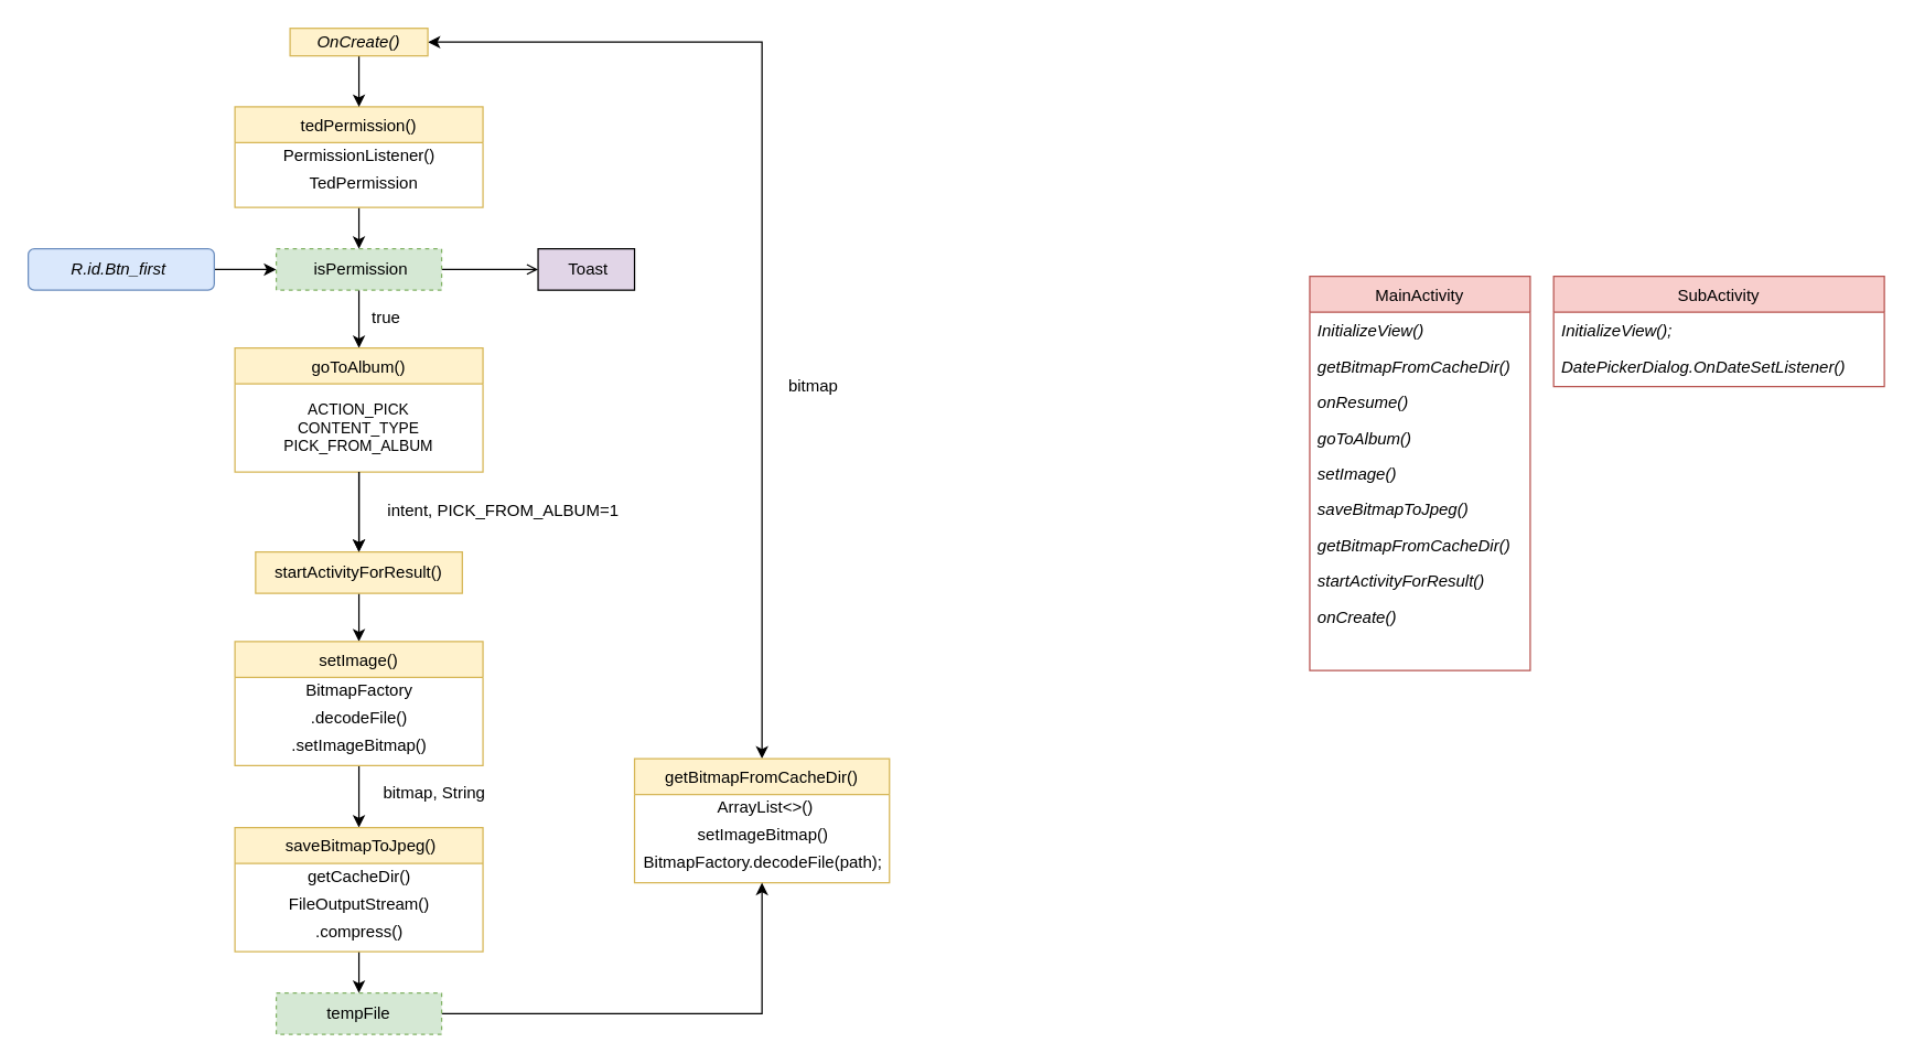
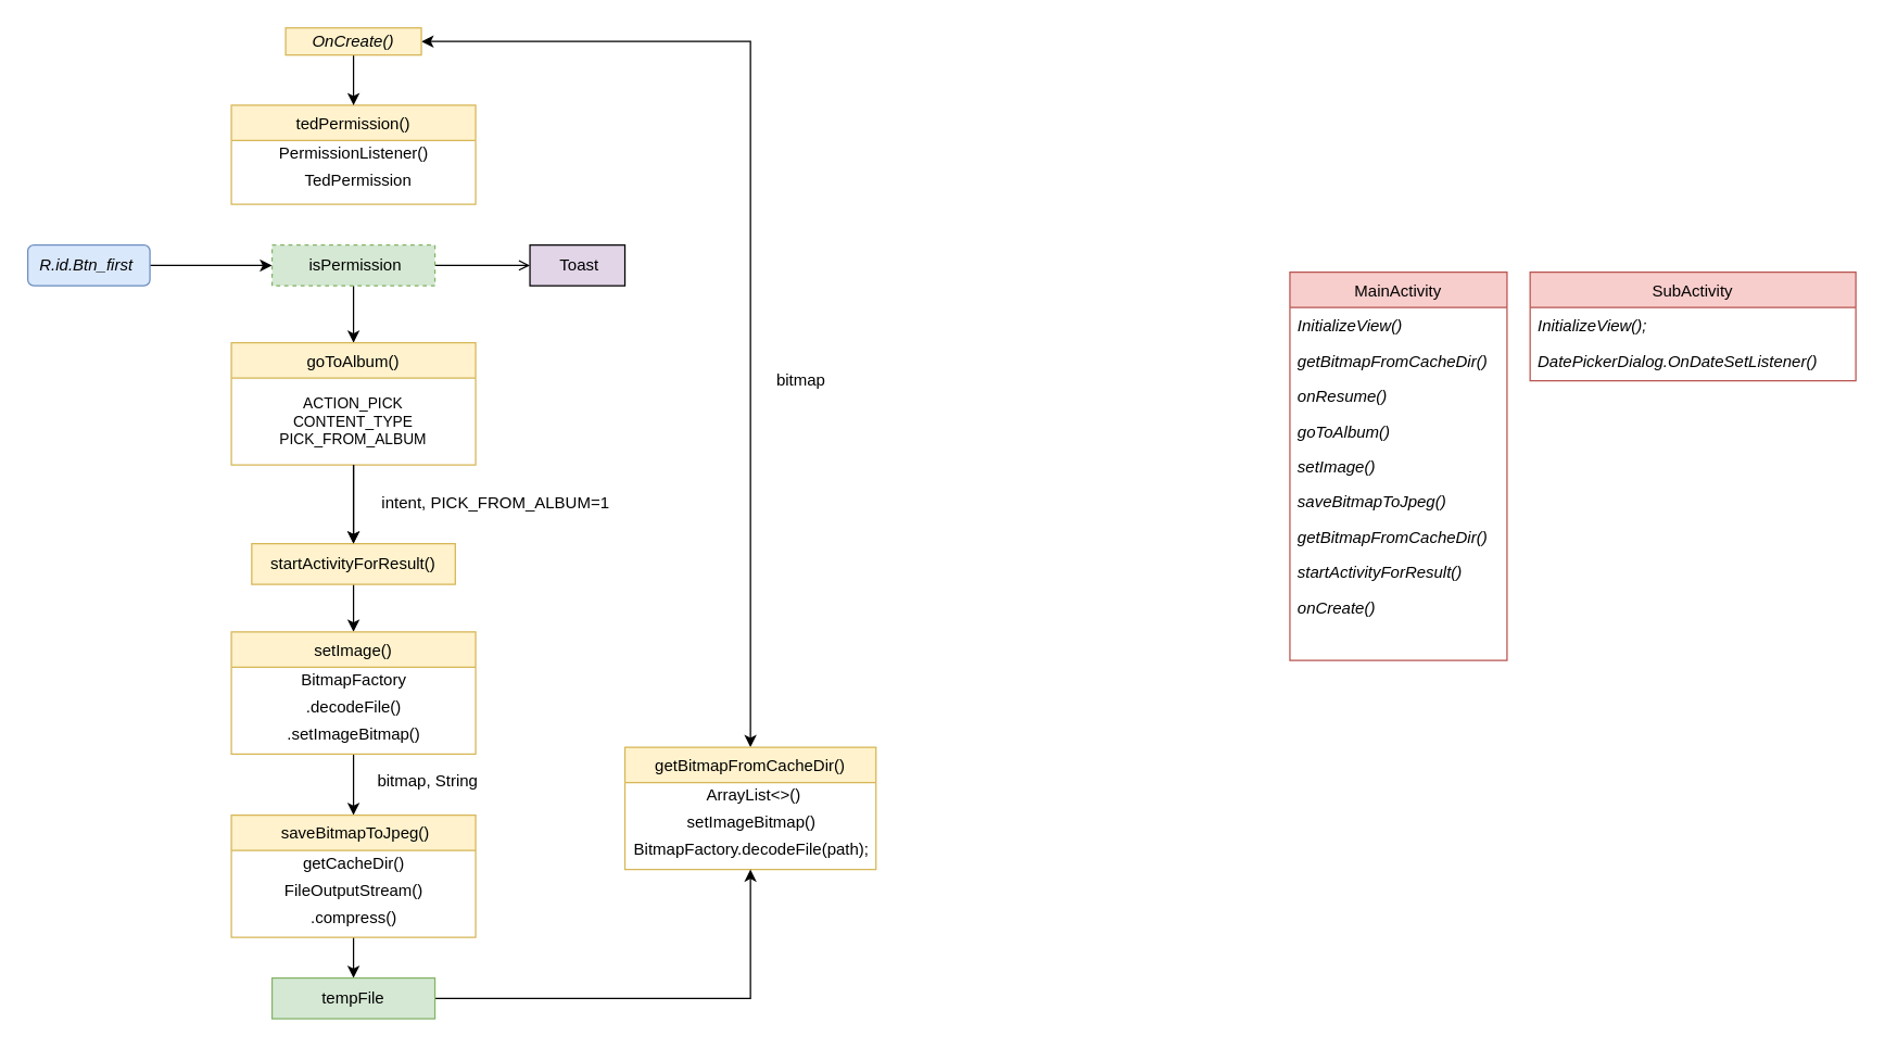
  <mxCell id="0" />
  <mxCell id="1" parent="0" />
  <mxCell id="2" value="MainActivity" style="swimlane;fontStyle=0;align=center;verticalAlign=top;childLayout=stackLayout;horizontal=1;startSize=26;horizontalStack=0;resizeParent=1;resizeLast=0;collapsible=1;marginBottom=0;rounded=0;shadow=0;strokeWidth=1;fillColor=#f8cecc;strokeColor=#b85450;" parent="1" vertex="1"><mxGeometry x="950" y="200" width="160" height="286" as="geometry"><mxRectangle x="230" y="140" width="160" height="26" as="alternateBounds" /></mxGeometry></mxCell>
  <mxCell id="3" value="InitializeView()" style="text;align=left;verticalAlign=top;spacingLeft=4;spacingRight=4;overflow=hidden;rotatable=0;points=[[0,0.5],[1,0.5]];portConstraint=eastwest;fontStyle=2" parent="2" vertex="1"><mxGeometry y="26" width="160" height="26" as="geometry" /></mxCell>
  <mxCell id="4" value="getBitmapFromCacheDir()" style="text;align=left;verticalAlign=top;spacingLeft=4;spacingRight=4;overflow=hidden;rotatable=0;points=[[0,0.5],[1,0.5]];portConstraint=eastwest;rounded=0;shadow=0;html=0;fontStyle=2" parent="2" vertex="1"><mxGeometry y="52" width="160" height="26" as="geometry" /></mxCell>
  <mxCell id="5" value="onResume()" style="text;align=left;verticalAlign=top;spacingLeft=4;spacingRight=4;overflow=hidden;rotatable=0;points=[[0,0.5],[1,0.5]];portConstraint=eastwest;rounded=0;shadow=0;html=0;fontStyle=2" vertex="1" parent="2"><mxGeometry y="78" width="160" height="26" as="geometry" /></mxCell>
  <mxCell id="6" value=" goToAlbum()" style="text;align=left;verticalAlign=top;spacingLeft=4;spacingRight=4;overflow=hidden;rotatable=0;points=[[0,0.5],[1,0.5]];portConstraint=eastwest;rounded=0;shadow=0;html=0;fontStyle=2" vertex="1" parent="2"><mxGeometry y="104" width="160" height="26" as="geometry" /></mxCell>
  <mxCell id="7" value="setImage()" style="text;align=left;verticalAlign=top;spacingLeft=4;spacingRight=4;overflow=hidden;rotatable=0;points=[[0,0.5],[1,0.5]];portConstraint=eastwest;rounded=0;shadow=0;html=0;fontStyle=2" vertex="1" parent="2"><mxGeometry y="130" width="160" height="26" as="geometry" /></mxCell>
  <mxCell id="8" value="saveBitmapToJpeg()" style="text;align=left;verticalAlign=top;spacingLeft=4;spacingRight=4;overflow=hidden;rotatable=0;points=[[0,0.5],[1,0.5]];portConstraint=eastwest;rounded=0;shadow=0;html=0;fontStyle=2" vertex="1" parent="2"><mxGeometry y="156" width="160" height="26" as="geometry" /></mxCell>
  <mxCell id="9" value="getBitmapFromCacheDir()" style="text;align=left;verticalAlign=top;spacingLeft=4;spacingRight=4;overflow=hidden;rotatable=0;points=[[0,0.5],[1,0.5]];portConstraint=eastwest;rounded=0;shadow=0;html=0;fontStyle=2" vertex="1" parent="2"><mxGeometry y="182" width="160" height="26" as="geometry" /></mxCell>
  <mxCell id="10" value="startActivityForResult()" style="text;align=left;verticalAlign=top;spacingLeft=4;spacingRight=4;overflow=hidden;rotatable=0;points=[[0,0.5],[1,0.5]];portConstraint=eastwest;rounded=0;shadow=0;html=0;fontStyle=2" vertex="1" parent="2"><mxGeometry y="208" width="160" height="26" as="geometry" /></mxCell>
  <mxCell id="11" value="onCreate()" style="text;align=left;verticalAlign=top;spacingLeft=4;spacingRight=4;overflow=hidden;rotatable=0;points=[[0,0.5],[1,0.5]];portConstraint=eastwest;rounded=0;shadow=0;html=0;fontStyle=2" vertex="1" parent="2"><mxGeometry y="234" width="160" height="26" as="geometry" /></mxCell>
  <mxCell id="12" value="SubActivity" style="swimlane;fontStyle=0;align=center;verticalAlign=top;childLayout=stackLayout;horizontal=1;startSize=26;horizontalStack=0;resizeParent=1;resizeLast=0;collapsible=1;marginBottom=0;rounded=0;shadow=0;strokeWidth=1;fillColor=#f8cecc;strokeColor=#b85450;" parent="1" vertex="1"><mxGeometry x="1127" y="200" width="240" height="80" as="geometry"><mxRectangle x="550" y="140" width="160" height="26" as="alternateBounds" /></mxGeometry></mxCell>
  <mxCell id="13" value="InitializeView();" style="text;align=left;verticalAlign=top;spacingLeft=4;spacingRight=4;overflow=hidden;rotatable=0;points=[[0,0.5],[1,0.5]];portConstraint=eastwest;rounded=0;shadow=0;html=0;fontStyle=2" parent="12" vertex="1"><mxGeometry y="26" width="240" height="26" as="geometry" /></mxCell>
  <mxCell id="14" value="DatePickerDialog.OnDateSetListener()" style="text;align=left;verticalAlign=top;spacingLeft=4;spacingRight=4;overflow=hidden;rotatable=0;points=[[0,0.5],[1,0.5]];portConstraint=eastwest;rounded=0;shadow=0;html=0;fontStyle=2" parent="12" vertex="1"><mxGeometry y="52" width="240" height="26" as="geometry" /></mxCell>
- <mxCell id="15" style="edgeStyle=orthogonalEdgeStyle;rounded=0;orthogonalLoop=1;jettySize=auto;html=1;exitX=0.5;exitY=1;exitDx=0;exitDy=0;startArrow=none;startFill=0;strokeWidth=1;" edge="1" parent="1" source="16" target="26"><mxGeometry relative="1" as="geometry" /></mxCell>
  <mxCell id="16" value="tedPermission()" style="swimlane;fontStyle=0;align=center;verticalAlign=top;childLayout=stackLayout;horizontal=1;startSize=26;horizontalStack=0;resizeParent=1;resizeLast=0;collapsible=1;marginBottom=0;rounded=0;shadow=0;strokeWidth=1;fillColor=#fff2cc;strokeColor=#d6b656;" vertex="1" parent="1"><mxGeometry x="170" y="77" width="180" height="73" as="geometry"><mxRectangle x="550" y="140" width="160" height="26" as="alternateBounds" /></mxGeometry></mxCell>
  <mxCell id="17" value="PermissionListener()" style="text;html=1;align=center;verticalAlign=middle;resizable=0;points=[];autosize=1;" vertex="1" parent="16"><mxGeometry y="26" width="180" height="20" as="geometry" /></mxCell>
  <mxCell id="18" value="&amp;nbsp; TedPermission" style="text;html=1;align=center;verticalAlign=middle;resizable=0;points=[];autosize=1;" vertex="1" parent="16"><mxGeometry y="46" width="180" height="20" as="geometry" /></mxCell>
  <mxCell id="19" style="edgeStyle=orthogonalEdgeStyle;rounded=0;orthogonalLoop=1;jettySize=auto;html=1;exitX=1;exitY=0.5;exitDx=0;exitDy=0;entryX=0;entryY=0.5;entryDx=0;entryDy=0;startArrow=none;startFill=0;strokeWidth=1;" edge="1" parent="1" source="20" target="26"><mxGeometry relative="1" as="geometry" /></mxCell>
- <mxCell id="20" value="R.id.Btn_first&amp;nbsp;" style="rounded=1;whiteSpace=wrap;html=1;fillColor=#dae8fc;strokeColor=#6c8ebf;fontStyle=2" vertex="1" parent="1"><mxGeometry x="20" y="180" width="135" height="30" as="geometry" /></mxCell>
+ <mxCell id="20" value="R.id.Btn_first&amp;nbsp;" style="rounded=1;whiteSpace=wrap;html=1;fillColor=#dae8fc;strokeColor=#6c8ebf;fontStyle=2" vertex="1" parent="1"><mxGeometry x="20" y="180" width="90" height="30" as="geometry" /></mxCell>
  <mxCell id="21" style="edgeStyle=orthogonalEdgeStyle;rounded=0;orthogonalLoop=1;jettySize=auto;html=1;exitX=0.5;exitY=1;exitDx=0;exitDy=0;entryX=0.5;entryY=0;entryDx=0;entryDy=0;startArrow=none;startFill=0;" edge="1" parent="1" source="23" target="16"><mxGeometry relative="1" as="geometry" /></mxCell>
  <mxCell id="22" style="edgeStyle=orthogonalEdgeStyle;rounded=0;orthogonalLoop=1;jettySize=auto;html=1;exitX=1;exitY=0.5;exitDx=0;exitDy=0;entryX=0.5;entryY=0;entryDx=0;entryDy=0;startArrow=classic;startFill=1;strokeWidth=1;" edge="1" parent="1" source="23" target="47"><mxGeometry relative="1" as="geometry" /></mxCell>
  <mxCell id="23" value="OnCreate()" style="rounded=0;whiteSpace=wrap;html=1;fillColor=#fff2cc;strokeColor=#d6b656;fontStyle=2" vertex="1" parent="1"><mxGeometry x="210" y="20" width="100" height="20" as="geometry" /></mxCell>
  <mxCell id="24" style="edgeStyle=orthogonalEdgeStyle;rounded=0;orthogonalLoop=1;jettySize=auto;html=1;exitX=0.5;exitY=1;exitDx=0;exitDy=0;startArrow=none;startFill=0;strokeWidth=1;" edge="1" parent="1" source="26" target="27"><mxGeometry relative="1" as="geometry" /></mxCell>
  <mxCell id="25" style="edgeStyle=orthogonalEdgeStyle;rounded=0;orthogonalLoop=1;jettySize=auto;html=1;exitX=1;exitY=0.5;exitDx=0;exitDy=0;entryX=0;entryY=0.5;entryDx=0;entryDy=0;startArrow=none;startFill=0;strokeWidth=1;endArrow=open;" edge="1" parent="1" source="26" target="30"><mxGeometry relative="1" as="geometry" /></mxCell>
  <mxCell id="26" value="&amp;nbsp;isPermission" style="rounded=0;whiteSpace=wrap;html=1;strokeWidth=1;fillColor=#d5e8d4;strokeColor=#82b366;dashed=1;" vertex="1" parent="1"><mxGeometry x="200" y="180" width="120" height="30" as="geometry" /></mxCell>
  <mxCell id="27" value="goToAlbum()" style="swimlane;fontStyle=0;align=center;verticalAlign=top;childLayout=stackLayout;horizontal=1;startSize=26;horizontalStack=0;resizeParent=1;resizeLast=0;collapsible=1;marginBottom=0;rounded=0;shadow=0;strokeWidth=1;fillColor=#fff2cc;strokeColor=#d6b656;" vertex="1" parent="1"><mxGeometry x="170" y="252" width="180" height="90" as="geometry"><mxRectangle x="550" y="140" width="160" height="26" as="alternateBounds" /></mxGeometry></mxCell>
  <mxCell id="28" value="&lt;div style=&quot;font-size: 11px&quot;&gt;&lt;font style=&quot;font-size: 11px&quot;&gt;ACTION_PICK&lt;/font&gt;&lt;/div&gt;&lt;div style=&quot;font-size: 11px&quot;&gt;&lt;font style=&quot;font-size: 11px&quot;&gt;CONTENT_TYPE&lt;/font&gt;&lt;/div&gt;&lt;div style=&quot;font-size: 11px&quot;&gt;&lt;font style=&quot;font-size: 11px&quot;&gt;PICK_FROM_ALBUM&lt;/font&gt;&lt;/div&gt;" style="text;html=1;strokeColor=none;fillColor=none;align=center;verticalAlign=middle;whiteSpace=wrap;rounded=0;" vertex="1" parent="27"><mxGeometry y="26" width="180" height="64" as="geometry" /></mxCell>
- <mxCell id="29" value="true" style="text;html=1;strokeColor=none;fillColor=none;align=center;verticalAlign=middle;whiteSpace=wrap;rounded=0;" vertex="1" parent="1"><mxGeometry x="260" y="220" width="40" height="20" as="geometry" /></mxCell>
  <mxCell id="30" value="&amp;nbsp;Toast" style="rounded=0;whiteSpace=wrap;html=1;strokeWidth=1;fillColor=#e1d5e7;" vertex="1" parent="1"><mxGeometry x="390" y="180" width="70" height="30" as="geometry" /></mxCell>
  <mxCell id="31" value="intent, PICK_FROM_ALBUM=1" style="text;html=1;strokeColor=none;fillColor=none;align=center;verticalAlign=middle;whiteSpace=wrap;rounded=0;" vertex="1" parent="1"><mxGeometry x="260" y="360" width="210" height="20" as="geometry" /></mxCell>
  <mxCell id="32" style="edgeStyle=orthogonalEdgeStyle;rounded=0;orthogonalLoop=1;jettySize=auto;html=1;exitX=0.5;exitY=1;exitDx=0;exitDy=0;entryX=0.5;entryY=0;entryDx=0;entryDy=0;startArrow=none;startFill=0;strokeWidth=1;" edge="1" parent="1" source="33" target="37"><mxGeometry relative="1" as="geometry" /></mxCell>
  <mxCell id="33" value="&lt;span&gt;startActivityForResult()&lt;/span&gt;" style="rounded=0;whiteSpace=wrap;html=1;strokeWidth=1;fillColor=#fff2cc;strokeColor=#d6b656;" vertex="1" parent="1"><mxGeometry x="185" y="400" width="150" height="30" as="geometry" /></mxCell>
  <mxCell id="34" style="edgeStyle=orthogonalEdgeStyle;rounded=0;orthogonalLoop=1;jettySize=auto;html=1;exitX=0.5;exitY=1;exitDx=0;exitDy=0;startArrow=none;startFill=0;strokeWidth=1;" edge="1" parent="1" source="28" target="33"><mxGeometry relative="1" as="geometry" /></mxCell>
  <mxCell id="35" style="edgeStyle=orthogonalEdgeStyle;rounded=0;orthogonalLoop=1;jettySize=auto;html=1;exitX=0.5;exitY=1;exitDx=0;exitDy=0;startArrow=none;startFill=0;strokeWidth=1;" edge="1" parent="1" source="28" target="33"><mxGeometry relative="1" as="geometry" /></mxCell>
  <mxCell id="36" style="edgeStyle=orthogonalEdgeStyle;rounded=0;orthogonalLoop=1;jettySize=auto;html=1;exitX=0.5;exitY=1;exitDx=0;exitDy=0;startArrow=none;startFill=0;strokeWidth=1;" edge="1" parent="1" source="37" target="42"><mxGeometry relative="1" as="geometry" /></mxCell>
  <mxCell id="37" value="setImage()" style="swimlane;fontStyle=0;align=center;verticalAlign=top;childLayout=stackLayout;horizontal=1;startSize=26;horizontalStack=0;resizeParent=1;resizeLast=0;collapsible=1;marginBottom=0;rounded=0;shadow=0;strokeWidth=1;fillColor=#fff2cc;strokeColor=#d6b656;" vertex="1" parent="1"><mxGeometry x="170" y="465" width="180" height="90" as="geometry"><mxRectangle x="550" y="140" width="160" height="26" as="alternateBounds" /></mxGeometry></mxCell>
  <mxCell id="38" value="BitmapFactory" style="text;html=1;align=center;verticalAlign=middle;resizable=0;points=[];autosize=1;" vertex="1" parent="37"><mxGeometry y="26" width="180" height="20" as="geometry" /></mxCell>
  <mxCell id="39" value=".decodeFile()" style="text;html=1;align=center;verticalAlign=middle;resizable=0;points=[];autosize=1;" vertex="1" parent="37"><mxGeometry y="46" width="180" height="20" as="geometry" /></mxCell>
  <mxCell id="40" value=".setImageBitmap()" style="text;html=1;align=center;verticalAlign=middle;resizable=0;points=[];autosize=1;" vertex="1" parent="37"><mxGeometry y="66" width="180" height="20" as="geometry" /></mxCell>
  <mxCell id="41" style="edgeStyle=orthogonalEdgeStyle;rounded=0;orthogonalLoop=1;jettySize=auto;html=1;exitX=0.5;exitY=1;exitDx=0;exitDy=0;entryX=0.5;entryY=0;entryDx=0;entryDy=0;startArrow=none;startFill=0;strokeWidth=1;" edge="1" parent="1" source="42" target="53"><mxGeometry relative="1" as="geometry" /></mxCell>
  <mxCell id="42" value=" saveBitmapToJpeg()" style="swimlane;fontStyle=0;align=center;verticalAlign=top;childLayout=stackLayout;horizontal=1;startSize=26;horizontalStack=0;resizeParent=1;resizeLast=0;collapsible=1;marginBottom=0;rounded=0;shadow=0;strokeWidth=1;fillColor=#fff2cc;strokeColor=#d6b656;" vertex="1" parent="1"><mxGeometry x="170" y="600" width="180" height="90" as="geometry"><mxRectangle x="550" y="140" width="160" height="26" as="alternateBounds" /></mxGeometry></mxCell>
  <mxCell id="43" value="getCacheDir()" style="text;html=1;align=center;verticalAlign=middle;resizable=0;points=[];autosize=1;" vertex="1" parent="42"><mxGeometry y="26" width="180" height="20" as="geometry" /></mxCell>
  <mxCell id="44" value="FileOutputStream()" style="text;html=1;align=center;verticalAlign=middle;resizable=0;points=[];autosize=1;" vertex="1" parent="42"><mxGeometry y="46" width="180" height="20" as="geometry" /></mxCell>
  <mxCell id="45" value=".compress()" style="text;html=1;align=center;verticalAlign=middle;resizable=0;points=[];autosize=1;" vertex="1" parent="42"><mxGeometry y="66" width="180" height="20" as="geometry" /></mxCell>
  <mxCell id="46" value="bitmap, String" style="text;html=1;strokeColor=none;fillColor=none;align=center;verticalAlign=middle;whiteSpace=wrap;rounded=0;" vertex="1" parent="1"><mxGeometry x="270" y="570" width="90" height="10" as="geometry" /></mxCell>
  <mxCell id="47" value="getBitmapFromCacheDir()" style="swimlane;fontStyle=0;align=center;verticalAlign=top;childLayout=stackLayout;horizontal=1;startSize=26;horizontalStack=0;resizeParent=1;resizeLast=0;collapsible=1;marginBottom=0;rounded=0;shadow=0;strokeWidth=1;fillColor=#fff2cc;strokeColor=#d6b656;" vertex="1" parent="1"><mxGeometry x="460" y="550" width="185" height="90" as="geometry"><mxRectangle x="550" y="140" width="160" height="26" as="alternateBounds" /></mxGeometry></mxCell>
  <mxCell id="48" value="&amp;nbsp;ArrayList&amp;lt;&amp;gt;()" style="text;html=1;align=center;verticalAlign=middle;resizable=0;points=[];autosize=1;" vertex="1" parent="47"><mxGeometry y="26" width="185" height="20" as="geometry" /></mxCell>
  <mxCell id="49" value="setImageBitmap()" style="text;html=1;align=center;verticalAlign=middle;resizable=0;points=[];autosize=1;" vertex="1" parent="47"><mxGeometry y="46" width="185" height="20" as="geometry" /></mxCell>
  <mxCell id="50" value="BitmapFactory.decodeFile(path);" style="text;html=1;align=center;verticalAlign=middle;resizable=0;points=[];autosize=1;" vertex="1" parent="47"><mxGeometry y="66" width="185" height="20" as="geometry" /></mxCell>
  <mxCell id="51" value="bitmap" style="text;html=1;strokeColor=none;fillColor=none;align=center;verticalAlign=middle;whiteSpace=wrap;rounded=0;" vertex="1" parent="1"><mxGeometry x="570" y="270" width="40" height="20" as="geometry" /></mxCell>
  <mxCell id="52" style="edgeStyle=orthogonalEdgeStyle;rounded=0;orthogonalLoop=1;jettySize=auto;html=1;exitX=1;exitY=0.5;exitDx=0;exitDy=0;entryX=0.5;entryY=1;entryDx=0;entryDy=0;startArrow=none;startFill=0;strokeWidth=1;" edge="1" parent="1" source="53" target="47"><mxGeometry relative="1" as="geometry" /></mxCell>
- <mxCell id="53" value="tempFile" style="rounded=0;whiteSpace=wrap;html=1;strokeWidth=1;fillColor=#d5e8d4;strokeColor=#82b366;dashed=1;" vertex="1" parent="1"><mxGeometry x="200" y="720" width="120" height="30" as="geometry" /></mxCell>
+ <mxCell id="53" value="tempFile" style="rounded=0;whiteSpace=wrap;html=1;strokeWidth=1;fillColor=#d5e8d4;strokeColor=#82b366;" vertex="1" parent="1"><mxGeometry x="200" y="720" width="120" height="30" as="geometry" /></mxCell>
